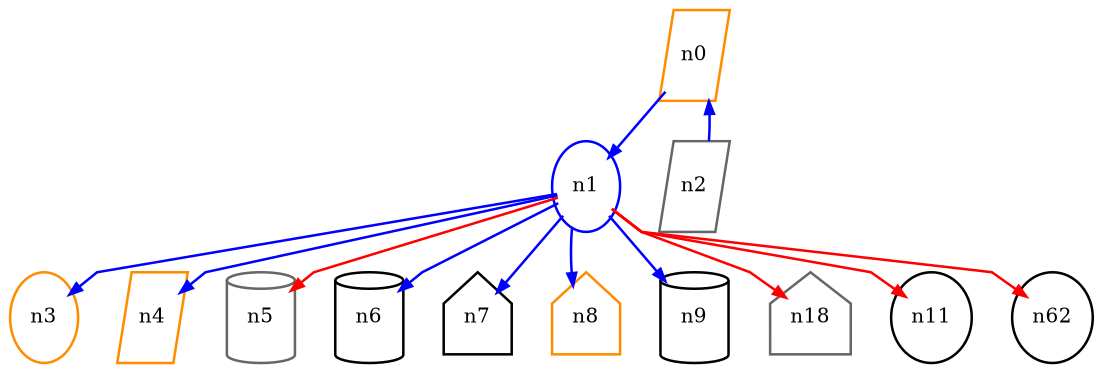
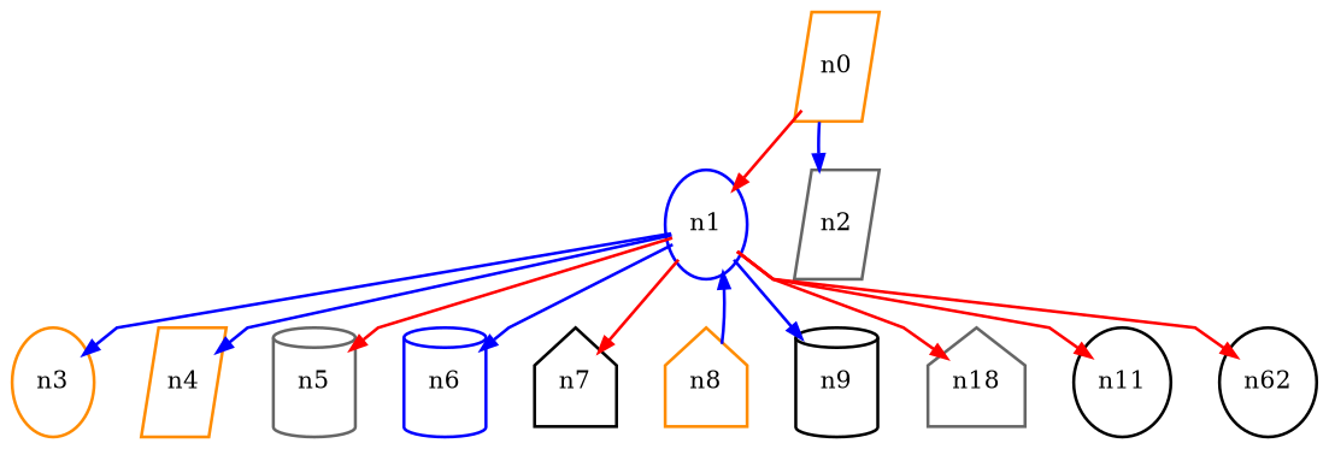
  digraph {
    fontsize=8
    nodesep=0.22
    nodesize=0.16
    ranksep=0.22
    splines=polyline
    node [color=darkorange fixedsize=shape fontsize=8 shape=ellipse]
    edge [arrowsize=0.5 color=blue]
    n0 [shape=parallelogram width=0.32]
    n1 [color=blue width=0.32]
    n2 [color=gray40 shape=parallelogram width=0.32]
    n3 [width=0.32]
    n4 [shape=parallelogram width=0.32]
    n5 [color=gray40 shape=cylinder width=0.32]
-   n6 [color=black shape=cylinder width=0.32]
+   n6 [color=blue shape=cylinder width=0.32]
    n7 [color=black shape=house width=0.32]
    n8 [shape=house width=0.32]
    n9 [color=black shape=cylinder width=0.32]
    n10 [color=gray40 label=n18 shape=house width=0.32]
    n11 [color=black width=0.32]
    n12 [color=black label=n62 width=0.32]
-   n0 -> n1
-   n2 -> n0
+   n0 -> n1 [color=red]
+   n0 -> n2
    n1 -> n3
    n1 -> n4
    n1 -> n5 [color=red]
    n1 -> n6
-   n1 -> n7
-   n1 -> n8
+   n1 -> n7 [color=red]
+   n8 -> n1
    n1 -> n9
    n1 -> n10 [color=red]
    n1 -> n11 [color=red]
    n1 -> n12 [color=red]
  }
